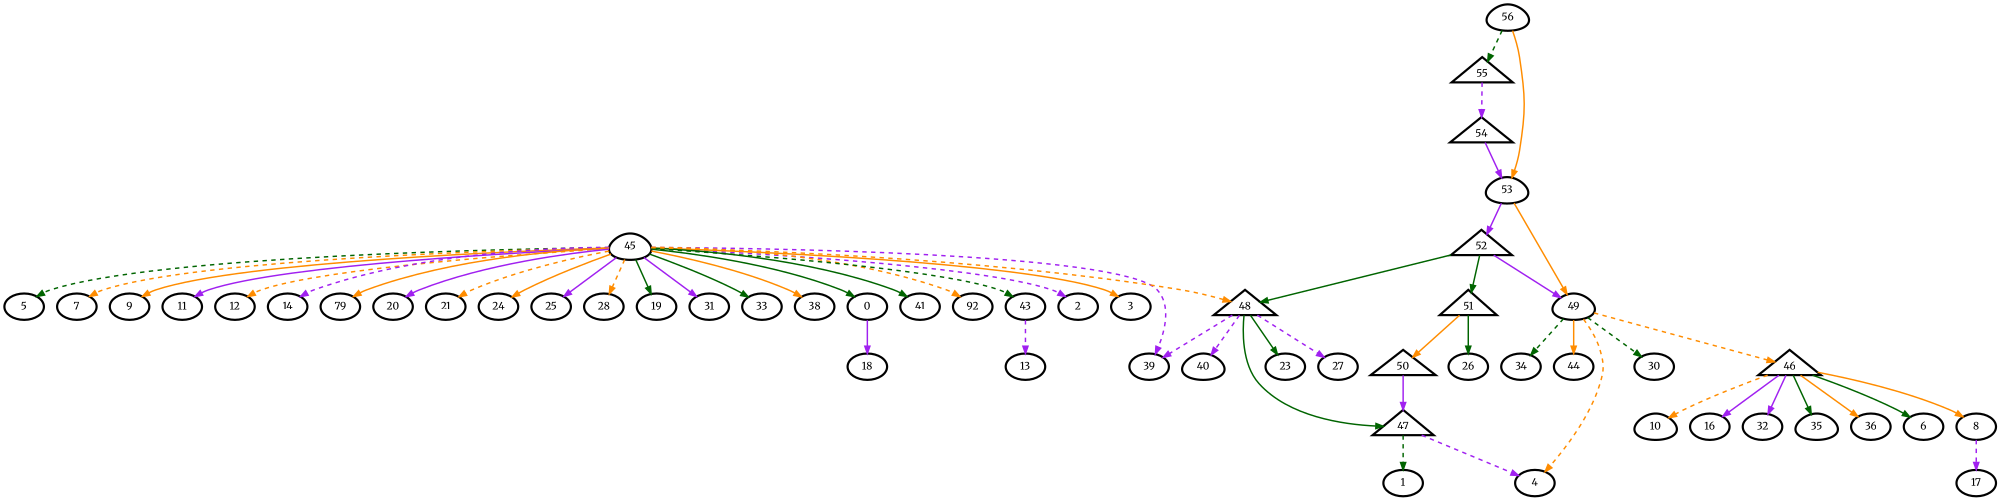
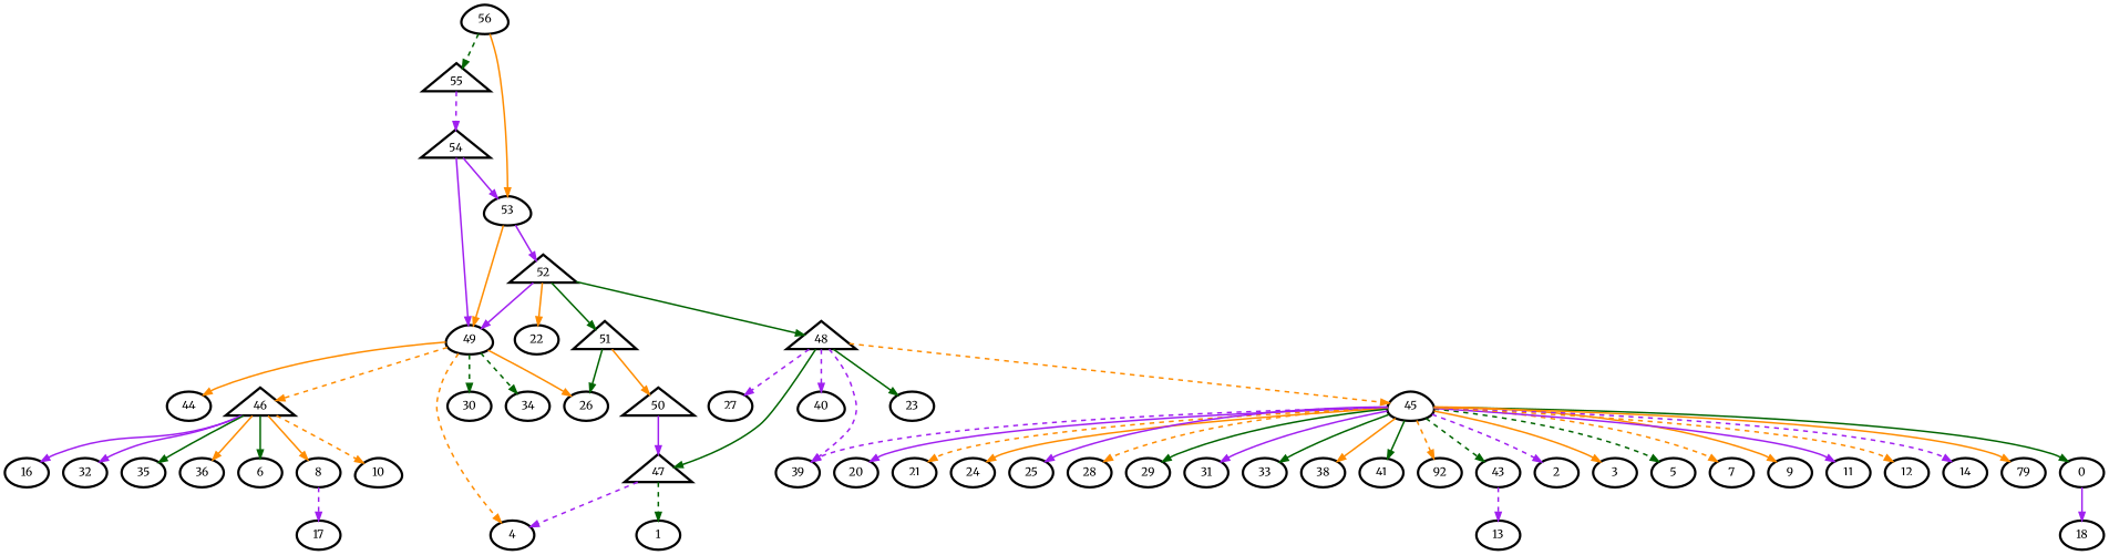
  digraph {
    fontname=Merriweather
    node [fontname=Merriweather penwidth=3]
    edge [color=purple fontname=Merriweather penwidth=2 style=dashed]
    n1 [label=0]
    n2 [label=18]
    n3 [label=1]
    n4 [label=2]
    n5 [label=3]
    n6 [label=4]
    n7 [label=5]
    n8 [label=6]
    n9 [label=7]
    n10 [label=8]
    n11 [label=17]
    n12 [label=9]
    n13 [label=10 shape=egg]
    n14 [label=11]
    n15 [label=12]
    n16 [label=13]
    n17 [label=14]
    n18 [label=16]
    n19 [label=79]
    n20 [label=20]
    n21 [label=21]
+   n22 [label=22]
    n23 [label=23]
    n24 [label=24]
    n25 [label=25]
    n26 [label=26]
    n27 [label=27]
    n28 [label=28]
-   n29 [label=19]
+   n29 [label=29]
    n30 [label=30]
    n31 [label=31]
    n32 [label=32]
    n33 [label=33]
    n34 [label=34]
-   n35 [label=35 shape=egg]
+   n35 [label=35]
    n36 [label=36]
    n37 [label=38]
    n38 [label=39]
    n39 [label=40 shape=egg]
    n40 [label=41]
    n41 [label=92]
    n42 [label=43]
    n43 [label=44]
    n44 [label=45 shape=egg]
    n45 [label=49 shape=egg]
    n46 [label=46 shape=triangle]
    n47 [label=53 shape=egg]
    n48 [label=52 shape=triangle]
    n49 [label=48 shape=triangle]
    n50 [label=51 shape=triangle]
    n51 [label=47 shape=triangle]
    n52 [label=50 shape=triangle]
    n53 [label=54 shape=triangle]
    n54 [label=55 shape=triangle]
    n55 [label=56 shape=egg]
    n1 -> n2 [style=solid]
    n10 -> n11
    n42 -> n16
    n44 -> n1 [color=darkgreen style=bold]
    n44 -> n4
    n44 -> n5 [color=darkorange style=solid]
    n44 -> n7 [color=darkgreen]
    n44 -> n9 [color=darkorange]
    n44 -> n12 [color=darkorange style=bold]
    n44 -> n14 [style=bold]
    n44 -> n15 [color=darkorange]
    n44 -> n17
    n44 -> n19 [color=darkorange style=bold]
    n44 -> n20 [style=bold]
    n44 -> n21 [color=darkorange]
    n44 -> n24 [color=darkorange style=solid]
    n44 -> n25 [style=bold]
    n44 -> n28 [color=darkorange]
    n44 -> n29 [color=darkgreen style=solid]
    n44 -> n31 [style=solid]
    n44 -> n33 [color=darkgreen style=bold]
    n44 -> n37 [color=darkorange style=solid]
    n44 -> n38
    n44 -> n40 [color=darkgreen style=solid]
    n44 -> n41 [color=darkorange]
    n44 -> n42 [color=darkgreen]
    n45 -> n6 [color=darkorange]
+   n45 -> n26 [color=darkorange style=solid]
    n45 -> n30 [color=darkgreen]
    n45 -> n34 [color=darkgreen]
    n45 -> n43 [color=darkorange style=solid]
    n45 -> n46 [color=darkorange]
    n46 -> n8 [color=darkgreen style=bold]
    n46 -> n10 [color=darkorange style=solid]
    n46 -> n13 [color=darkorange]
    n46 -> n18 [style=bold]
    n46 -> n32 [style=bold]
    n46 -> n35 [color=darkgreen style=bold]
    n46 -> n36 [color=darkorange style=bold]
    n47 -> n45 [color=darkorange style=bold]
    n47 -> n48 [style=solid]
+   n48 -> n22 [color=darkorange style=bold]
    n48 -> n45 [style=solid]
    n48 -> n49 [color=darkgreen style=bold]
    n48 -> n50 [color=darkgreen style=bold]
    n49 -> n23 [color=darkgreen style=solid]
    n49 -> n27
    n49 -> n38
    n49 -> n39
-   n44 -> n49 [color=darkorange]
+   n49 -> n44 [color=darkorange]
    n49 -> n51 [color=darkgreen style=bold]
    n50 -> n26 [color=darkgreen style=bold]
    n50 -> n52 [color=darkorange style=solid]
    n51 -> n3 [color=darkgreen]
    n51 -> n6
    n52 -> n51 [style=bold]
+   n53 -> n45 [style=bold]
    n53 -> n47 [style=solid]
    n54 -> n53
    n55 -> n47 [color=darkorange style=bold]
    n55 -> n54 [color=darkgreen]
  }
